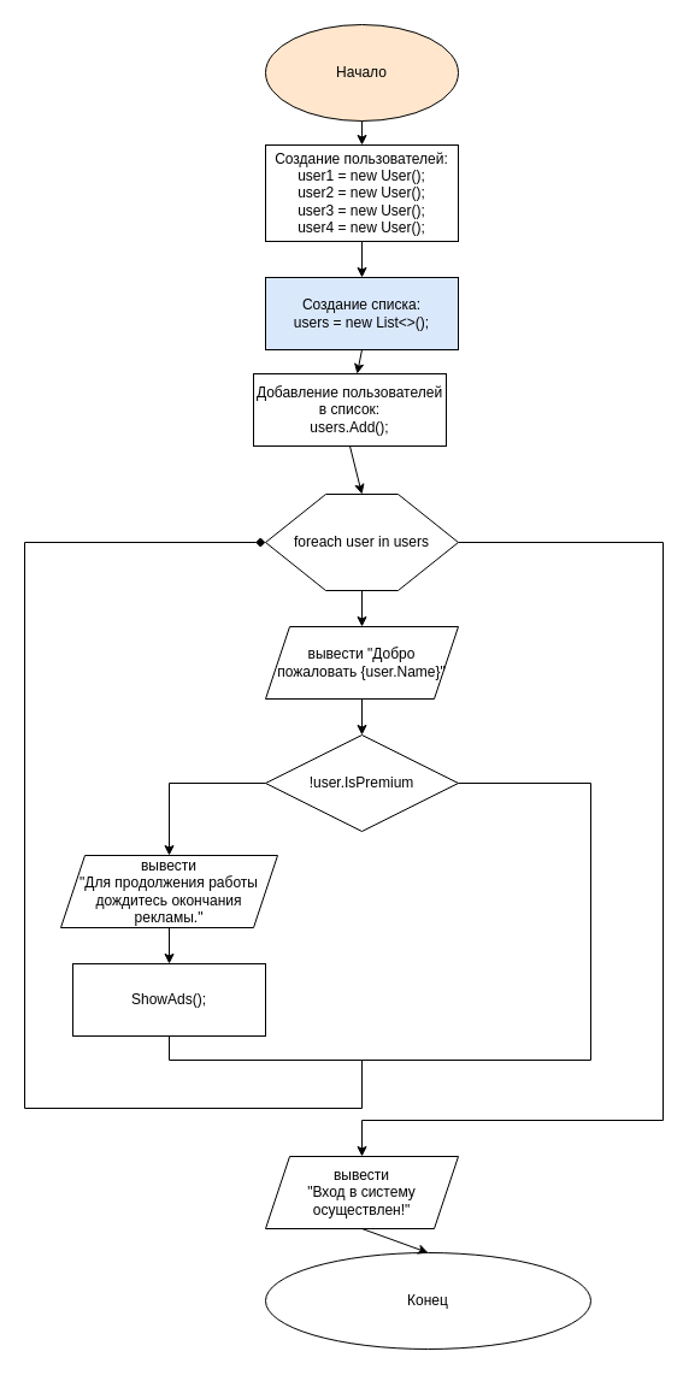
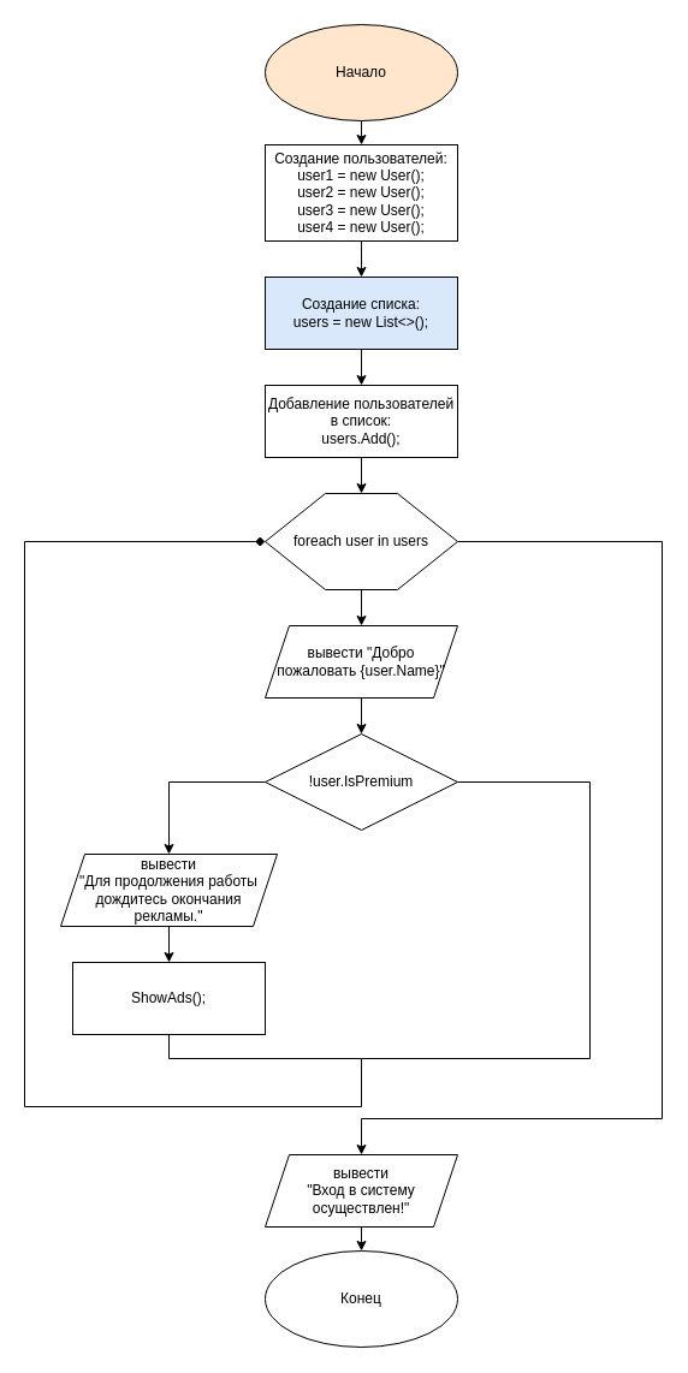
  <mxCell id="0" />
  <mxCell id="1" parent="0" />
  <mxCell id="2" value="Начало" style="ellipse;whiteSpace=wrap;html=1;fillColor=#ffe6cc;" parent="1" vertex="1"><mxGeometry x="220" y="20" width="160" height="80" as="geometry" /></mxCell>
  <mxCell id="3" value="" style="endArrow=classic;html=1;rounded=0;exitX=0.5;exitY=1;exitDx=0;exitDy=0;entryX=0.5;entryY=0;entryDx=0;entryDy=0;" parent="1" source="2" target="11" edge="1"><mxGeometry width="50" height="50" relative="1" as="geometry"><mxPoint x="220" y="290" as="sourcePoint" /><mxPoint x="300" y="130" as="targetPoint" /></mxGeometry></mxCell>
  <mxCell id="4" value="!user.IsPremium" style="rhombus;whiteSpace=wrap;html=1;" parent="1" vertex="1"><mxGeometry x="220" y="610" width="160" height="80" as="geometry" /></mxCell>
  <mxCell id="5" value="" style="endArrow=classic;html=1;rounded=0;exitX=0.5;exitY=1;exitDx=0;exitDy=0;entryX=0.5;entryY=0;entryDx=0;entryDy=0;" parent="1" source="18" target="4" edge="1"><mxGeometry width="50" height="50" relative="1" as="geometry"><mxPoint x="305" y="720" as="sourcePoint" /><mxPoint x="304" y="660" as="targetPoint" /></mxGeometry></mxCell>
  <mxCell id="6" value="" style="endArrow=classic;html=1;rounded=0;exitX=0;exitY=0.5;exitDx=0;exitDy=0;entryX=0.5;entryY=0;entryDx=0;entryDy=0;" parent="1" source="4" target="20" edge="1"><mxGeometry width="50" height="50" relative="1" as="geometry"><mxPoint x="271" y="730" as="sourcePoint" /><mxPoint x="187.86" y="708.74" as="targetPoint" /><Array as="points"><mxPoint x="140" y="650" /></Array></mxGeometry></mxCell>
  <mxCell id="7" value="ShowAds();" style="rounded=0;whiteSpace=wrap;html=1;" parent="1" vertex="1"><mxGeometry x="60" y="800" width="160" height="60" as="geometry" /></mxCell>
- <mxCell id="8" value="Конец" style="ellipse;whiteSpace=wrap;html=1;" parent="1" vertex="1"><mxGeometry x="220" y="1040" width="270" height="80" as="geometry" /></mxCell>
+ <mxCell id="8" value="Конец" style="ellipse;whiteSpace=wrap;html=1;" parent="1" vertex="1"><mxGeometry x="220" y="1040" width="160" height="80" as="geometry" /></mxCell>
  <mxCell id="9" value="вывести &lt;br&gt;&quot;Вход в систему осуществлен!&quot;" style="shape=parallelogram;perimeter=parallelogramPerimeter;whiteSpace=wrap;html=1;fixedSize=1;" parent="1" vertex="1"><mxGeometry x="220" y="960" width="160" height="60" as="geometry" /></mxCell>
  <mxCell id="10" value="" style="endArrow=classic;html=1;rounded=0;entryX=0.5;entryY=0;entryDx=0;entryDy=0;" parent="1" target="8" edge="1"><mxGeometry width="50" height="50" relative="1" as="geometry"><mxPoint x="300" y="1020" as="sourcePoint" /><mxPoint x="296" y="1010" as="targetPoint" /></mxGeometry></mxCell>
  <mxCell id="11" value="Создание пользователей:&lt;br&gt;user1 = new User();&lt;br&gt;user2 = new User();&lt;br&gt;user3 = new User();&lt;br&gt;user4 = new User();" style="rounded=0;whiteSpace=wrap;html=1;" parent="1" vertex="1"><mxGeometry x="220" y="120" width="160" height="80" as="geometry" /></mxCell>
  <mxCell id="12" value="" style="endArrow=classic;html=1;rounded=0;exitX=0.5;exitY=1;exitDx=0;exitDy=0;" parent="1" source="11" edge="1"><mxGeometry width="50" height="50" relative="1" as="geometry"><mxPoint x="140" y="350" as="sourcePoint" /><mxPoint x="300" y="230" as="targetPoint" /></mxGeometry></mxCell>
  <mxCell id="13" value="Создание списка:&lt;br&gt;users = new List&amp;lt;&amp;gt;();" style="rounded=0;whiteSpace=wrap;html=1;fillColor=#dae8fc;" parent="1" vertex="1"><mxGeometry x="220" y="230" width="160" height="60" as="geometry" /></mxCell>
  <mxCell id="14" value="" style="endArrow=classic;html=1;rounded=0;exitX=0.5;exitY=1;exitDx=0;exitDy=0;" parent="1" source="13" target="15" edge="1"><mxGeometry width="50" height="50" relative="1" as="geometry"><mxPoint x="140" y="340" as="sourcePoint" /><mxPoint x="300" y="320" as="targetPoint" /></mxGeometry></mxCell>
- <mxCell id="15" value="Добавление пользователей в список:&lt;br&gt;users.Add();" style="rounded=0;whiteSpace=wrap;html=1;" parent="1" vertex="1"><mxGeometry x="210" y="310" width="160" height="60" as="geometry" /></mxCell>
+ <mxCell id="15" value="Добавление пользователей в список:&lt;br&gt;users.Add();" style="rounded=0;whiteSpace=wrap;html=1;" parent="1" vertex="1"><mxGeometry x="220" y="320" width="160" height="60" as="geometry" /></mxCell>
  <mxCell id="16" value="foreach user in users" style="shape=hexagon;perimeter=hexagonPerimeter2;whiteSpace=wrap;html=1;fixedSize=1;size=50;" parent="1" vertex="1"><mxGeometry x="220" y="410" width="160" height="80" as="geometry" /></mxCell>
  <mxCell id="17" value="" style="endArrow=classic;html=1;rounded=0;exitX=0.5;exitY=1;exitDx=0;exitDy=0;entryX=0.5;entryY=0;entryDx=0;entryDy=0;" parent="1" source="15" target="16" edge="1"><mxGeometry width="50" height="50" relative="1" as="geometry"><mxPoint x="140" y="570" as="sourcePoint" /><mxPoint x="190" y="520" as="targetPoint" /></mxGeometry></mxCell>
  <mxCell id="18" value="вывести &quot;Добро пожаловать {user.Name}&quot;" style="shape=parallelogram;perimeter=parallelogramPerimeter;whiteSpace=wrap;html=1;fixedSize=1;" parent="1" vertex="1"><mxGeometry x="220" y="520" width="160" height="60" as="geometry" /></mxCell>
  <mxCell id="19" value="" style="endArrow=classic;html=1;rounded=0;exitX=0.5;exitY=1;exitDx=0;exitDy=0;entryX=0.5;entryY=0;entryDx=0;entryDy=0;" parent="1" source="16" target="18" edge="1"><mxGeometry width="50" height="50" relative="1" as="geometry"><mxPoint x="140" y="560" as="sourcePoint" /><mxPoint x="190" y="510" as="targetPoint" /></mxGeometry></mxCell>
  <mxCell id="20" value="вывести &lt;br&gt;&quot;Для продолжения работы дождитесь окончания рекламы.&quot;" style="shape=parallelogram;perimeter=parallelogramPerimeter;whiteSpace=wrap;html=1;fixedSize=1;" parent="1" vertex="1"><mxGeometry x="50" y="710" width="180" height="60" as="geometry" /></mxCell>
  <mxCell id="21" value="" style="endArrow=classic;html=1;rounded=0;exitX=0.5;exitY=1;exitDx=0;exitDy=0;entryX=0.5;entryY=0;entryDx=0;entryDy=0;" parent="1" source="20" target="7" edge="1"><mxGeometry width="50" height="50" relative="1" as="geometry"><mxPoint x="140" y="840" as="sourcePoint" /><mxPoint x="190" y="790" as="targetPoint" /></mxGeometry></mxCell>
  <mxCell id="22" value="" style="endArrow=diamond;html=1;rounded=0;exitX=0.5;exitY=1;exitDx=0;exitDy=0;entryX=0;entryY=0.5;entryDx=0;entryDy=0;" parent="1" source="7" target="16" edge="1"><mxGeometry width="50" height="50" relative="1" as="geometry"><mxPoint x="140" y="900" as="sourcePoint" /><mxPoint x="20" y="450" as="targetPoint" /><Array as="points"><mxPoint x="140" y="880" /><mxPoint x="300" y="880" /><mxPoint x="300" y="920" /><mxPoint x="20" y="920" /><mxPoint x="20" y="450" /></Array></mxGeometry></mxCell>
  <mxCell id="23" value="" style="endArrow=none;html=1;rounded=0;entryX=1;entryY=0.5;entryDx=0;entryDy=0;" parent="1" target="4" edge="1"><mxGeometry width="50" height="50" relative="1" as="geometry"><mxPoint x="300" y="880" as="sourcePoint" /><mxPoint x="190" y="680" as="targetPoint" /><Array as="points"><mxPoint x="490" y="880" /><mxPoint x="490" y="650" /></Array></mxGeometry></mxCell>
  <mxCell id="24" value="" style="endArrow=classic;html=1;rounded=0;exitX=1;exitY=0.5;exitDx=0;exitDy=0;entryX=0.5;entryY=0;entryDx=0;entryDy=0;" parent="1" source="16" target="9" edge="1"><mxGeometry width="50" height="50" relative="1" as="geometry"><mxPoint x="140" y="620" as="sourcePoint" /><mxPoint x="520" y="630" as="targetPoint" /><Array as="points"><mxPoint x="550" y="450" /><mxPoint x="550" y="930" /><mxPoint x="300" y="930" /></Array></mxGeometry></mxCell>
